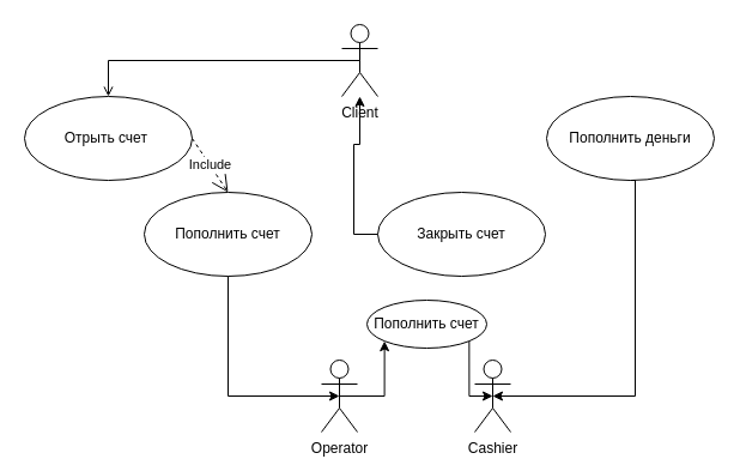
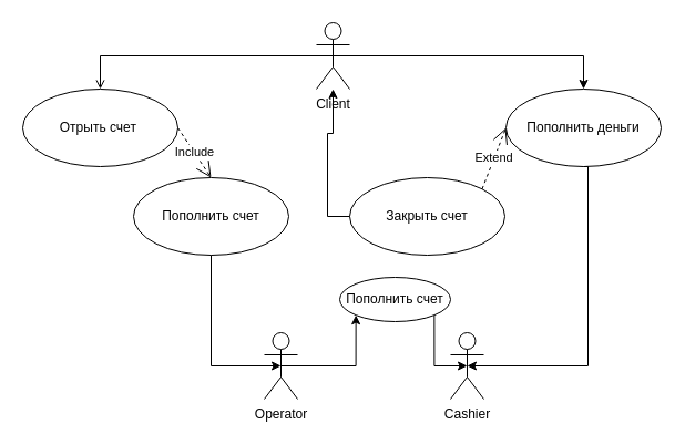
  <mxCell id="0" />
  <mxCell id="1" parent="0" />
  <mxCell id="2" style="edgeStyle=orthogonalEdgeStyle;rounded=0;orthogonalLoop=1;jettySize=auto;html=1;exitX=0.5;exitY=0.5;exitDx=0;exitDy=0;exitPerimeter=0;entryX=0;entryY=1;entryDx=0;entryDy=0;" edge="1" parent="1" source="3" target="17"><mxGeometry relative="1" as="geometry" /></mxCell>
- <mxCell id="3" value="Operator" style="shape=umlActor;verticalLabelPosition=bottom;verticalAlign=top;html=1;outlineConnect=0;" parent="1" vertex="1"><mxGeometry x="268" y="300" width="30" height="60" as="geometry" /></mxCell>
- <mxCell id="4" value="Cashier" style="shape=umlActor;verticalLabelPosition=bottom;verticalAlign=top;html=1;outlineConnect=0;" parent="1" vertex="1"><mxGeometry x="396" y="300" width="30" height="60" as="geometry" /></mxCell>
+ <mxCell id="3" value="Operator" style="shape=umlActor;verticalLabelPosition=bottom;verticalAlign=top;html=1;outlineConnect=0;" parent="1" vertex="1"><mxGeometry x="238" y="300" width="30" height="60" as="geometry" /></mxCell>
+ <mxCell id="4" value="Cashier" style="shape=umlActor;verticalLabelPosition=bottom;verticalAlign=top;html=1;outlineConnect=0;" parent="1" vertex="1"><mxGeometry x="406" y="300" width="30" height="60" as="geometry" /></mxCell>
  <mxCell id="5" value="Client" style="shape=umlActor;verticalLabelPosition=bottom;verticalAlign=top;html=1;" vertex="1" parent="1"><mxGeometry x="285" y="20" width="30" height="60" as="geometry" /></mxCell>
  <mxCell id="6" value="Пополнить деньги" style="ellipse;whiteSpace=wrap;html=1;" vertex="1" parent="1"><mxGeometry x="456" y="80" width="140" height="70" as="geometry" /></mxCell>
  <mxCell id="7" value="Пополнить счет" style="ellipse;whiteSpace=wrap;html=1;" vertex="1" parent="1"><mxGeometry x="120" y="160" width="140" height="70" as="geometry" /></mxCell>
  <mxCell id="8" value="Отрыть счет&amp;nbsp;" style="ellipse;whiteSpace=wrap;html=1;" vertex="1" parent="1"><mxGeometry x="20" y="80" width="140" height="70" as="geometry" /></mxCell>
  <mxCell id="9" value="Закрыть счет" style="ellipse;whiteSpace=wrap;html=1;" vertex="1" parent="1"><mxGeometry x="315" y="160" width="140" height="70" as="geometry" /></mxCell>
+ <mxCell id="10" value="" style="endArrow=classic;html=1;rounded=0;exitX=0.5;exitY=0.5;exitDx=0;exitDy=0;exitPerimeter=0;entryX=0.5;entryY=0;entryDx=0;entryDy=0;" edge="1" parent="1" source="5" target="6"><mxGeometry width="50" height="50" relative="1" as="geometry"><mxPoint x="270" y="270" as="sourcePoint" /><mxPoint x="320" y="220" as="targetPoint" /><Array as="points"><mxPoint x="526" y="50" /></Array></mxGeometry></mxCell>
  <mxCell id="11" value="Include" style="endArrow=open;endSize=12;dashed=1;html=1;rounded=0;exitX=1;exitY=0.5;exitDx=0;exitDy=0;entryX=0.5;entryY=0;entryDx=0;entryDy=0;" edge="1" parent="1" source="8" target="7"><mxGeometry width="160" relative="1" as="geometry"><mxPoint x="210" y="250" as="sourcePoint" /><mxPoint x="370" y="250" as="targetPoint" /></mxGeometry></mxCell>
  <mxCell id="12" value="" style="endArrow=open;html=1;rounded=0;exitX=0.5;exitY=0.5;exitDx=0;exitDy=0;exitPerimeter=0;entryX=0.5;entryY=0;entryDx=0;entryDy=0;" edge="1" parent="1" source="5" target="8"><mxGeometry width="50" height="50" relative="1" as="geometry"><mxPoint x="270" y="270" as="sourcePoint" /><mxPoint x="320" y="220" as="targetPoint" /><Array as="points"><mxPoint x="90" y="50" /></Array></mxGeometry></mxCell>
+ <mxCell id="13" value="Extend" style="endArrow=open;endSize=12;dashed=1;html=1;rounded=0;exitX=1;exitY=0;exitDx=0;exitDy=0;entryX=0;entryY=0.5;entryDx=0;entryDy=0;" edge="1" parent="1" source="9" target="6"><mxGeometry width="160" relative="1" as="geometry"><mxPoint x="185" y="250" as="sourcePoint" /><mxPoint x="345" y="250" as="targetPoint" /></mxGeometry></mxCell>
  <mxCell id="14" style="edgeStyle=orthogonalEdgeStyle;rounded=0;orthogonalLoop=1;jettySize=auto;html=1;exitX=0.5;exitY=1;exitDx=0;exitDy=0;entryX=0.5;entryY=0.5;entryDx=0;entryDy=0;entryPerimeter=0;" edge="1" parent="1" source="6" target="4"><mxGeometry relative="1" as="geometry"><Array as="points"><mxPoint x="530" y="150" /><mxPoint x="530" y="330" /></Array></mxGeometry></mxCell>
  <mxCell id="15" style="edgeStyle=orthogonalEdgeStyle;rounded=0;orthogonalLoop=1;jettySize=auto;html=1;exitX=0.5;exitY=1;exitDx=0;exitDy=0;entryX=0.5;entryY=0.5;entryDx=0;entryDy=0;entryPerimeter=0;" edge="1" parent="1" source="7" target="3"><mxGeometry relative="1" as="geometry"><Array as="points"><mxPoint x="190" y="330" /></Array></mxGeometry></mxCell>
  <mxCell id="16" style="edgeStyle=orthogonalEdgeStyle;rounded=0;orthogonalLoop=1;jettySize=auto;html=1;exitX=0;exitY=0.5;exitDx=0;exitDy=0;" edge="1" parent="1" source="9" target="5"><mxGeometry relative="1" as="geometry" /></mxCell>
  <mxCell id="17" value="Пополнить счет" style="ellipse;whiteSpace=wrap;html=1;" vertex="1" parent="1"><mxGeometry x="306" y="250" width="100" height="40" as="geometry" /></mxCell>
  <mxCell id="18" style="edgeStyle=orthogonalEdgeStyle;rounded=0;orthogonalLoop=1;jettySize=auto;html=1;exitX=1;exitY=1;exitDx=0;exitDy=0;entryX=0.5;entryY=0.5;entryDx=0;entryDy=0;entryPerimeter=0;" edge="1" parent="1" source="17" target="4"><mxGeometry relative="1" as="geometry"><Array as="points"><mxPoint x="391" y="330" /></Array></mxGeometry></mxCell>
